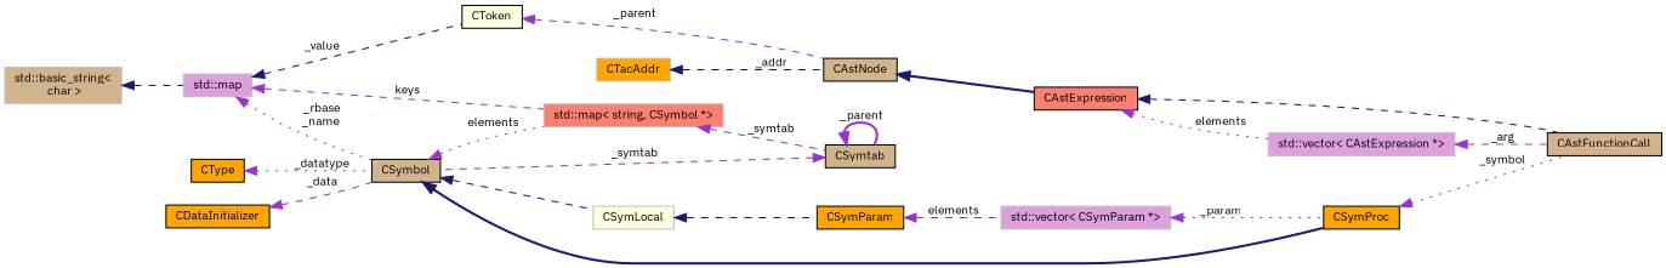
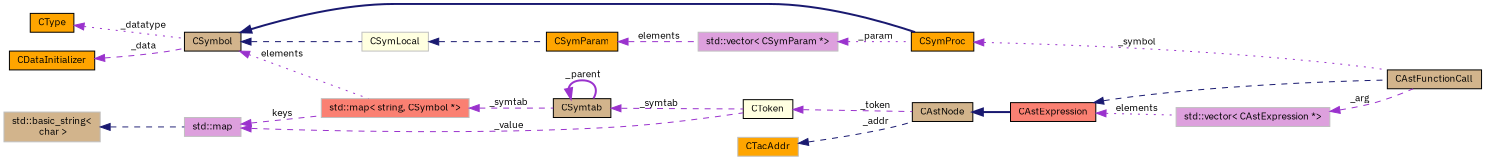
  digraph {
    fontname="IBM Plex Sans"
    rankdir=LR
    node [color=black fillcolor=tan fontname="IBM Plex Sans" fontsize=10 shape=record style=filled]
    edge [color=darkorchid3 dir=back fontname="IBM Plex Sans" fontsize=10 labelfontname=Helvetica labelfontsize=10 style=dashed]
    n1 [fontcolor=black height=0.2 label=CAstFunctionCall width=0.4]
    n2 [fillcolor=salmon height=0.2 label=CAstExpression width=0.4]
    n3 [color=grey75 fillcolor=plum height=0.2 label="std::vector\< CAstExpression *\>" width=0.4]
    n4 [height=0.2 label=CAstNode width=0.4]
    n5 [fillcolor=lightyellow height=0.2 label=CToken width=0.4]
    n6 [color=grey75 fillcolor=plum height=0.2 label="std::map" width=0.4]
    n7 [height=0.2 label=CSymbol width=0.4]
    n8 [color=grey75 fillcolor=salmon height=0.2 label="std::map\< string, CSymbol *\>" width=0.4]
    n9 [fillcolor=orange height=0.2 label=CSymProc width=0.4]
    n10 [color=grey75 fillcolor=lightyellow height=0.2 label=CSymLocal width=0.4]
    n11 [height=0.2 label=CSymtab width=0.4]
    n12 [color=grey75 height=0.2 label="std::basic_string\<\l char \>" width=0.4]
    n13 [color=grey75 fillcolor=orange height=0.2 label=CTacAddr width=0.4]
    n14 [fillcolor=orange height=0.2 label=CSymParam width=0.4]
    n15 [fillcolor=orange height=0.2 label=CType width=0.4]
    n16 [fillcolor=orange height=0.2 label=CDataInitializer width=0.4]
    n17 [color=grey75 fillcolor=plum height=0.2 label="std::vector\< CSymParam *\>" width=0.4]
    n2 -> n1 [color=midnightblue]
    n2 -> n3 [label=" elements" style=dotted]
    n3 -> n1 [label=" _arg"]
    n4 -> n2 [color=midnightblue style=bold]
-   n5 -> n4 [label=" _parent"]
-   n6 -> n5 [color=midnightblue label=" _value"]
-   n6 -> n7 [label=" _rbase\n_name" style=dotted]
+   n5 -> n4 [label=" _token"]
+   n6 -> n5 [label=" _value"]
    n6 -> n8 [label=" keys"]
    n7 -> n8 [label=" elements" style=dotted]
    n7 -> n9 [color=midnightblue style=bold]
    n7 -> n10 [color=midnightblue]
    n8 -> n11 [label=" _symtab"]
    n9 -> n1 [label=" _symbol" style=dotted]
    n10 -> n14 [color=midnightblue]
-   n11 -> n7 [label=" _symtab"]
+   n11 -> n5 [label=" _symtab"]
    n11 -> n11 [label=" _parent" style=bold]
    n12 -> n6 [color=midnightblue]
    n13 -> n4 [color=midnightblue label=" _addr"]
    n14 -> n17 [label=" elements"]
    n15 -> n7 [label=" _datatype" style=dotted]
    n16 -> n7 [label=" _data"]
    n17 -> n9 [label=" _param" style=dotted]
  }
